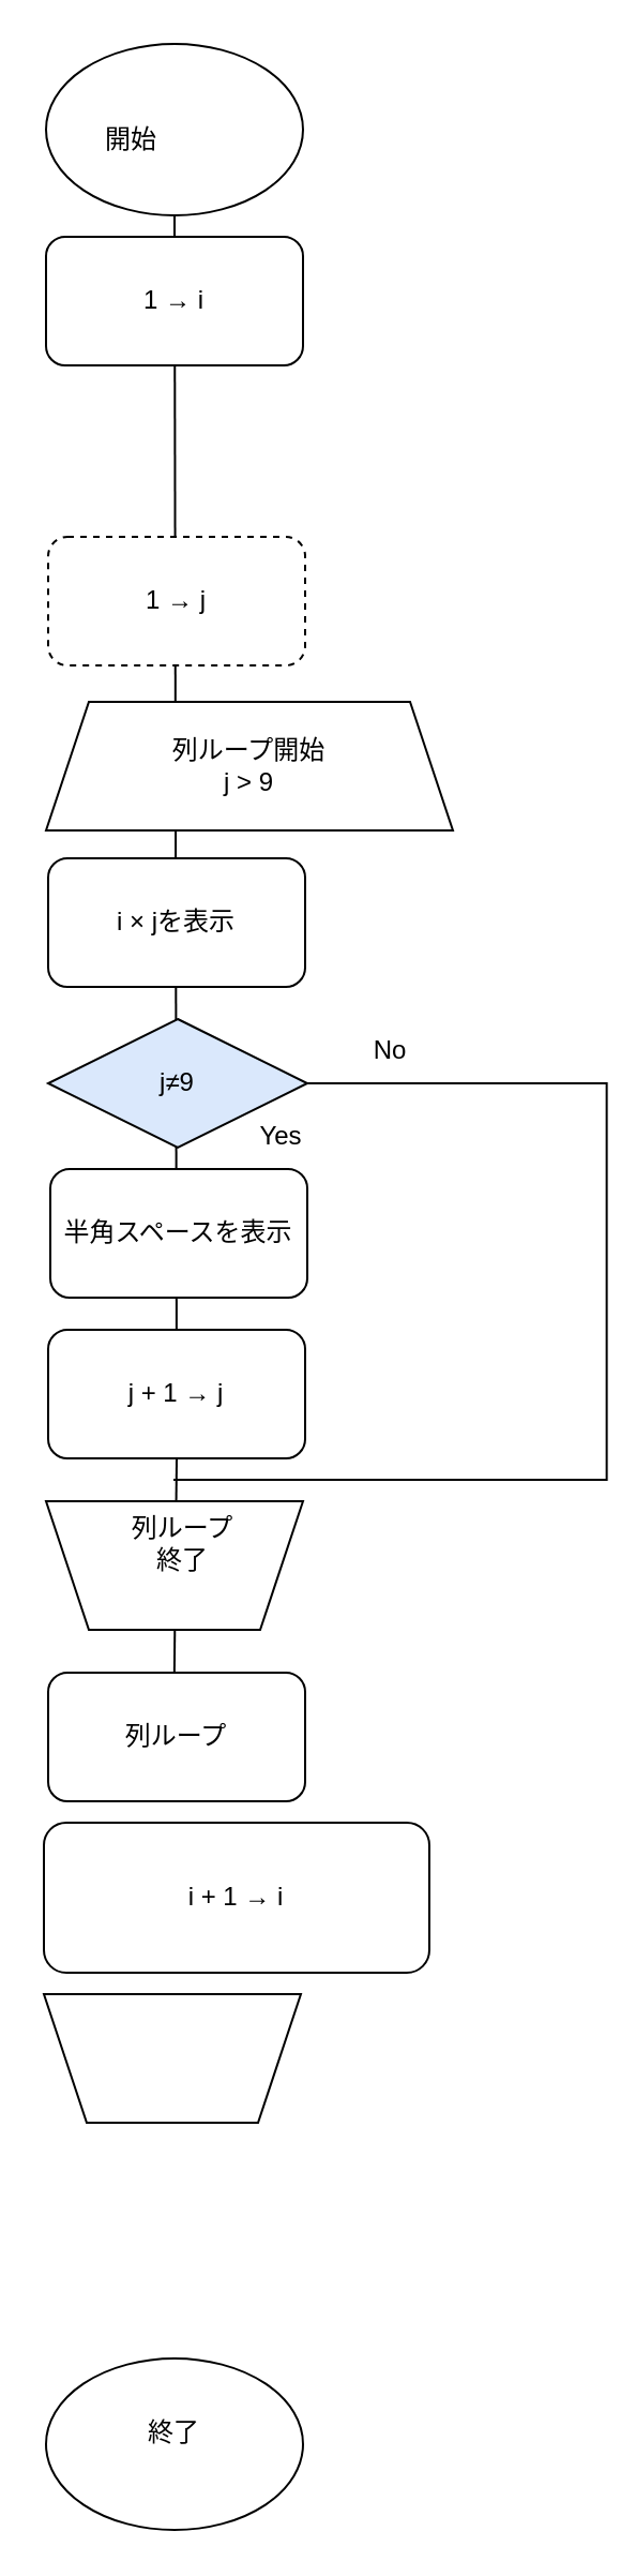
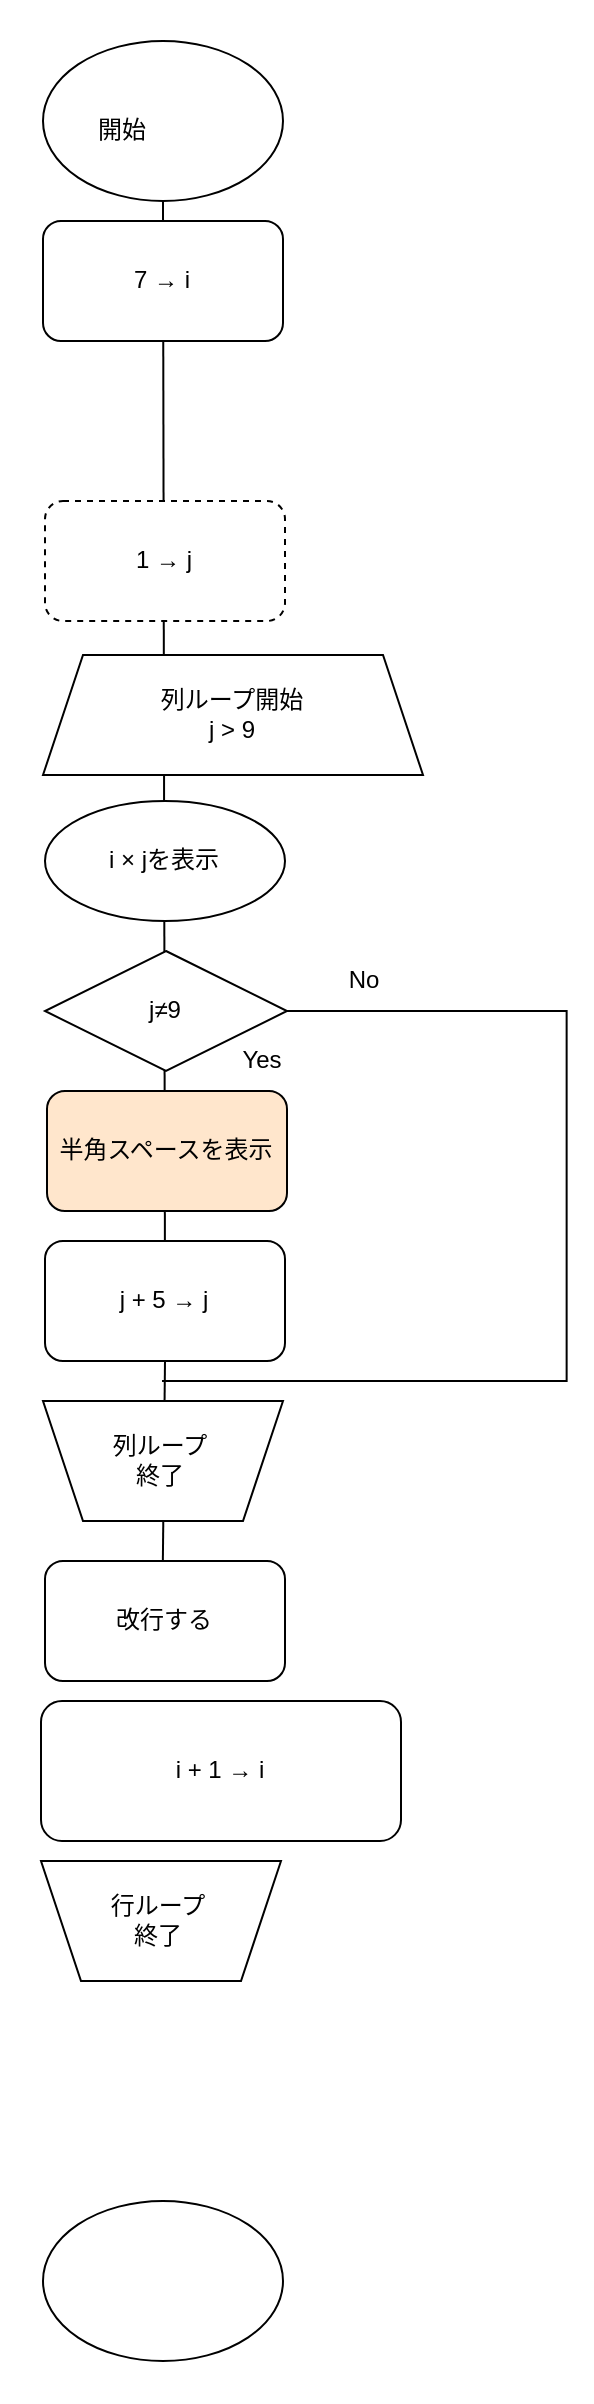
  <mxCell id="0" />
  <mxCell id="1" parent="0" />
  <mxCell id="2" value="" style="endArrow=none;html=1;entryX=0.5;entryY=1;entryDx=0;entryDy=0;" edge="1" parent="1" target="23"><mxGeometry width="50" height="50" relative="1" as="geometry"><mxPoint x="80.82" y="790.159" as="sourcePoint" /><mxPoint x="81" y="100" as="targetPoint" /></mxGeometry></mxCell>
  <mxCell id="3" value="" style="shape=partialRectangle;whiteSpace=wrap;html=1;bottom=1;right=1;left=1;top=0;fillColor=none;routingCenterX=-0.5;rotation=-90;" parent="1" vertex="1"><mxGeometry x="89.41" y="496.59" width="185" height="201.82" as="geometry" /></mxCell>
  <mxCell id="4" value="" style="endArrow=none;html=1;entryX=0.5;entryY=1;entryDx=0;entryDy=0;" parent="1" source="23" edge="1"><mxGeometry width="50" height="50" relative="1" as="geometry"><mxPoint x="81" y="740" as="sourcePoint" /><mxPoint x="81" y="100" as="targetPoint" /></mxGeometry></mxCell>
  <mxCell id="5" value="" style="group" parent="1" vertex="1" connectable="0"><mxGeometry x="21" y="1000" width="120" height="100" as="geometry" /></mxCell>
  <mxCell id="6" value="" style="ellipse;whiteSpace=wrap;html=1;" parent="5" vertex="1"><mxGeometry y="100" width="120" height="80" as="geometry" /></mxCell>
- <mxCell id="7" value="終了" style="text;html=1;align=center;verticalAlign=middle;whiteSpace=wrap;rounded=0;" parent="5" vertex="1"><mxGeometry x="30" y="120" width="60" height="30" as="geometry" /></mxCell>
  <mxCell id="8" value="" style="ellipse;whiteSpace=wrap;html=1;" parent="1" vertex="1"><mxGeometry x="21" y="20" width="120" height="80" as="geometry" /></mxCell>
  <mxCell id="9" value="開始" style="text;html=1;align=center;verticalAlign=middle;whiteSpace=wrap;rounded=0;" parent="1" vertex="1"><mxGeometry x="31" y="50" width="60" height="30" as="geometry" /></mxCell>
  <mxCell id="10" value="i + 1 → i" style="rounded=1;whiteSpace=wrap;html=1;" parent="1" vertex="1"><mxGeometry x="20" y="850" width="180" height="70" as="geometry" /></mxCell>
  <mxCell id="11" value="" style="group" parent="1" vertex="1" connectable="0"><mxGeometry x="20" y="930" width="120" height="60" as="geometry" /></mxCell>
  <mxCell id="12" value="" style="shape=trapezoid;perimeter=trapezoidPerimeter;whiteSpace=wrap;html=1;fixedSize=1;rotation=-180;" parent="11" vertex="1"><mxGeometry width="120" height="60" as="geometry" /></mxCell>
- <mxCell id="14" value="1 → i" style="rounded=1;whiteSpace=wrap;html=1;" parent="1" vertex="1"><mxGeometry x="21" y="110" width="120" height="60" as="geometry" /></mxCell>
- <mxCell id="15" value="j≠9" style="rhombus;whiteSpace=wrap;html=1;fillColor=#dae8fc;" parent="1" vertex="1"><mxGeometry x="22" y="475" width="121" height="60" as="geometry" /></mxCell>
+ <mxCell id="13" value="行ループ&lt;div&gt;終了&lt;/div&gt;" style="text;html=1;align=center;verticalAlign=middle;whiteSpace=wrap;rounded=0;" parent="11" vertex="1"><mxGeometry x="29" y="15" width="60" height="30" as="geometry" /></mxCell>
+ <mxCell id="14" value="7 → i" style="rounded=1;whiteSpace=wrap;html=1;" parent="1" vertex="1"><mxGeometry x="21" y="110" width="120" height="60" as="geometry" /></mxCell>
+ <mxCell id="15" value="j≠9" style="rhombus;whiteSpace=wrap;html=1;" parent="1" vertex="1"><mxGeometry x="22" y="475" width="121" height="60" as="geometry" /></mxCell>
  <mxCell id="16" value="No" style="text;html=1;align=center;verticalAlign=middle;whiteSpace=wrap;rounded=0;" parent="1" vertex="1"><mxGeometry x="152" y="475" width="60" height="30" as="geometry" /></mxCell>
  <mxCell id="17" value="Yes" style="text;html=1;align=center;verticalAlign=middle;whiteSpace=wrap;rounded=0;" parent="1" vertex="1"><mxGeometry x="101" y="515" width="60" height="30" as="geometry" /></mxCell>
- <mxCell id="18" value="&lt;span style=&quot;color: rgb(0, 0, 0);&quot;&gt;半角スペースを表示&lt;/span&gt;" style="rounded=1;whiteSpace=wrap;html=1;" parent="1" vertex="1"><mxGeometry x="23" y="545" width="120" height="60" as="geometry" /></mxCell>
- <mxCell id="19" value="列ループ" style="rounded=1;whiteSpace=wrap;html=1;" parent="1" vertex="1"><mxGeometry x="22" y="780" width="120" height="60" as="geometry" /></mxCell>
- <mxCell id="20" value="i × jを表示" style="rounded=1;whiteSpace=wrap;html=1;" vertex="1" parent="1"><mxGeometry x="22" y="400" width="120" height="60" as="geometry" /></mxCell>
+ <mxCell id="18" value="&lt;span style=&quot;color: rgb(0, 0, 0);&quot;&gt;半角スペースを表示&lt;/span&gt;" style="rounded=1;whiteSpace=wrap;html=1;fillColor=#ffe6cc;" parent="1" vertex="1"><mxGeometry x="23" y="545" width="120" height="60" as="geometry" /></mxCell>
+ <mxCell id="19" value="改行する" style="rounded=1;whiteSpace=wrap;html=1;" parent="1" vertex="1"><mxGeometry x="22" y="780" width="120" height="60" as="geometry" /></mxCell>
+ <mxCell id="20" value="i × jを表示" style="ellipse;whiteSpace=wrap;html=1;" vertex="1" parent="1"><mxGeometry x="22" y="400" width="120" height="60" as="geometry" /></mxCell>
  <mxCell id="21" value="列ループ開始&lt;div&gt;j &amp;gt; 9&lt;/div&gt;" style="shape=trapezoid;perimeter=trapezoidPerimeter;whiteSpace=wrap;html=1;fixedSize=1;" vertex="1" parent="1"><mxGeometry x="21" y="327" width="190" height="60" as="geometry" /></mxCell>
  <mxCell id="22" value="1 → j" style="rounded=1;whiteSpace=wrap;html=1;dashed=1;" vertex="1" parent="1"><mxGeometry x="22" y="250" width="120" height="60" as="geometry" /></mxCell>
- <mxCell id="23" value="j + 1 → j" style="rounded=1;whiteSpace=wrap;html=1;" vertex="1" parent="1"><mxGeometry x="22" y="620" width="120" height="60" as="geometry" /></mxCell>
+ <mxCell id="23" value="j + 5 → j" style="rounded=1;whiteSpace=wrap;html=1;" vertex="1" parent="1"><mxGeometry x="22" y="620" width="120" height="60" as="geometry" /></mxCell>
  <mxCell id="24" value="" style="group" vertex="1" connectable="0" parent="1"><mxGeometry x="21" y="700" width="120" height="60" as="geometry" /></mxCell>
  <mxCell id="25" value="" style="shape=trapezoid;perimeter=trapezoidPerimeter;whiteSpace=wrap;html=1;fixedSize=1;rotation=-180;" vertex="1" parent="24"><mxGeometry width="120" height="60" as="geometry" /></mxCell>
- <mxCell id="26" value="列ループ&lt;div&gt;終了&lt;/div&gt;" style="text;html=1;align=center;verticalAlign=middle;whiteSpace=wrap;rounded=0;" vertex="1" parent="24"><mxGeometry x="34" y="5" width="60" height="30" as="geometry" /></mxCell>
+ <mxCell id="26" value="列ループ&lt;div&gt;終了&lt;/div&gt;" style="text;html=1;align=center;verticalAlign=middle;whiteSpace=wrap;rounded=0;" vertex="1" parent="24"><mxGeometry x="29" y="15" width="60" height="30" as="geometry" /></mxCell>
